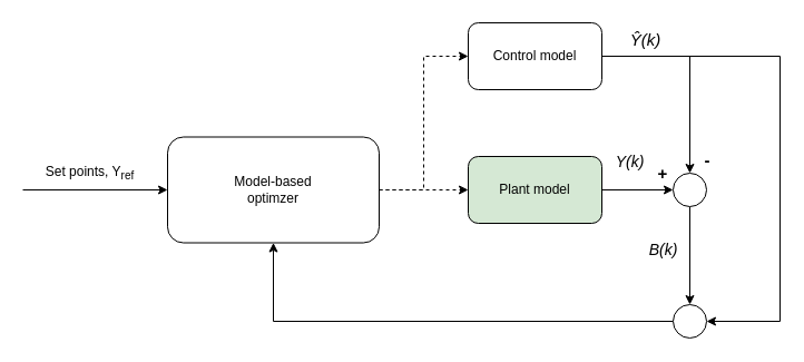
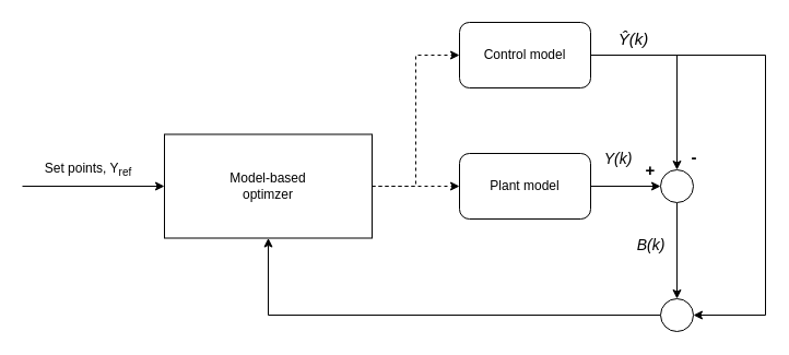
  <mxCell id="0" />
  <mxCell id="1" parent="0" />
  <mxCell id="2" style="edgeStyle=orthogonalEdgeStyle;rounded=0;orthogonalLoop=1;jettySize=auto;html=1;exitX=1;exitY=0.5;exitDx=0;exitDy=0;entryX=0.5;entryY=0;entryDx=0;entryDy=0;" edge="1" parent="1" source="4" target="8"><mxGeometry relative="1" as="geometry" /></mxCell>
  <mxCell id="3" style="edgeStyle=orthogonalEdgeStyle;rounded=0;orthogonalLoop=1;jettySize=auto;html=1;exitX=1;exitY=0.5;exitDx=0;exitDy=0;entryX=1;entryY=0.5;entryDx=0;entryDy=0;" edge="1" parent="1" source="4" target="17"><mxGeometry relative="1" as="geometry"><Array as="points"><mxPoint x="700" y="50" /><mxPoint x="700" y="288" /></Array></mxGeometry></mxCell>
  <mxCell id="4" value="Control model" style="rounded=1;whiteSpace=wrap;html=1;" vertex="1" parent="1"><mxGeometry x="420" y="20" width="120" height="60" as="geometry" /></mxCell>
  <mxCell id="5" style="edgeStyle=orthogonalEdgeStyle;rounded=0;orthogonalLoop=1;jettySize=auto;html=1;exitX=1;exitY=0.5;exitDx=0;exitDy=0;entryX=0;entryY=0.5;entryDx=0;entryDy=0;" edge="1" parent="1" source="6" target="8"><mxGeometry relative="1" as="geometry" /></mxCell>
- <mxCell id="6" value="Plant model" style="rounded=1;whiteSpace=wrap;html=1;fillColor=#d5e8d4;" vertex="1" parent="1"><mxGeometry x="420" y="140" width="120" height="60" as="geometry" /></mxCell>
+ <mxCell id="6" value="Plant model" style="rounded=1;whiteSpace=wrap;html=1;" vertex="1" parent="1"><mxGeometry x="420" y="140" width="120" height="60" as="geometry" /></mxCell>
  <mxCell id="7" style="edgeStyle=orthogonalEdgeStyle;rounded=0;orthogonalLoop=1;jettySize=auto;html=1;exitX=0.5;exitY=1;exitDx=0;exitDy=0;entryX=0.5;entryY=0;entryDx=0;entryDy=0;" edge="1" parent="1" source="8" target="17"><mxGeometry relative="1" as="geometry" /></mxCell>
  <mxCell id="8" value="" style="ellipse;whiteSpace=wrap;html=1;aspect=fixed;" vertex="1" parent="1"><mxGeometry x="604" y="155" width="30" height="30" as="geometry" /></mxCell>
  <mxCell id="9" value="&lt;font size=&quot;1&quot;&gt;&lt;b style=&quot;font-size: 15px;&quot;&gt;+&lt;/b&gt;&lt;/font&gt;" style="text;html=1;strokeColor=none;fillColor=none;align=center;verticalAlign=middle;whiteSpace=wrap;rounded=0;" vertex="1" parent="1"><mxGeometry x="560" y="137.5" width="70" height="35" as="geometry" /></mxCell>
  <mxCell id="10" value="&lt;font size=&quot;1&quot;&gt;&lt;b style=&quot;font-size: 15px;&quot;&gt;-&lt;/b&gt;&lt;/font&gt;" style="text;html=1;strokeColor=none;fillColor=none;align=center;verticalAlign=middle;whiteSpace=wrap;rounded=0;" vertex="1" parent="1"><mxGeometry x="600" y="125" width="70" height="35" as="geometry" /></mxCell>
  <mxCell id="11" style="edgeStyle=orthogonalEdgeStyle;rounded=0;orthogonalLoop=1;jettySize=auto;html=1;exitX=1;exitY=0.5;exitDx=0;exitDy=0;entryX=0;entryY=0.5;entryDx=0;entryDy=0;dashed=1;" edge="1" parent="1" source="13" target="6"><mxGeometry relative="1" as="geometry" /></mxCell>
  <mxCell id="12" style="edgeStyle=orthogonalEdgeStyle;rounded=0;orthogonalLoop=1;jettySize=auto;html=1;exitX=1;exitY=0.5;exitDx=0;exitDy=0;entryX=0;entryY=0.5;entryDx=0;entryDy=0;dashed=1;" edge="1" parent="1" source="13" target="4"><mxGeometry relative="1" as="geometry" /></mxCell>
- <mxCell id="13" value="&lt;div&gt;Model-based&lt;/div&gt;&lt;div&gt;optimzer&lt;br&gt;&lt;/div&gt;" style="rounded=1;whiteSpace=wrap;html=1;" vertex="1" parent="1"><mxGeometry x="150" y="122.5" width="190" height="95" as="geometry" /></mxCell>
+ <mxCell id="13" value="&lt;div&gt;Model-based&lt;/div&gt;&lt;div&gt;optimzer&lt;br&gt;&lt;/div&gt;" style="whiteSpace=wrap;html=1;rounded=0;" vertex="1" parent="1"><mxGeometry x="150" y="122.5" width="190" height="95" as="geometry" /></mxCell>
  <mxCell id="14" value="&lt;i&gt;&lt;font style=&quot;font-size: 14px;&quot;&gt;Y(k)&lt;/font&gt;&lt;/i&gt;" style="text;html=1;align=center;verticalAlign=middle;resizable=0;points=[];autosize=1;strokeColor=none;fillColor=none;" vertex="1" parent="1"><mxGeometry x="540" y="130" width="50" height="30" as="geometry" /></mxCell>
  <mxCell id="15" value="&lt;i&gt;&lt;font style=&quot;font-size: 15px;&quot;&gt;Ŷ(k)&lt;/font&gt;&lt;/i&gt;" style="text;html=1;align=center;verticalAlign=middle;resizable=0;points=[];autosize=1;strokeColor=none;fillColor=none;" vertex="1" parent="1"><mxGeometry x="554" y="20" width="50" height="30" as="geometry" /></mxCell>
  <mxCell id="16" style="edgeStyle=orthogonalEdgeStyle;rounded=0;orthogonalLoop=1;jettySize=auto;html=1;exitX=0;exitY=0.5;exitDx=0;exitDy=0;entryX=0.5;entryY=1;entryDx=0;entryDy=0;" edge="1" parent="1" source="17" target="13"><mxGeometry relative="1" as="geometry" /></mxCell>
  <mxCell id="17" value="" style="ellipse;whiteSpace=wrap;html=1;aspect=fixed;" vertex="1" parent="1"><mxGeometry x="604" y="273" width="30" height="30" as="geometry" /></mxCell>
  <mxCell id="18" value="" style="endArrow=classic;html=1;rounded=0;entryX=0;entryY=0.5;entryDx=0;entryDy=0;" edge="1" parent="1" target="13"><mxGeometry width="50" height="50" relative="1" as="geometry"><mxPoint x="20" y="170" as="sourcePoint" /><mxPoint x="390" y="179" as="targetPoint" /></mxGeometry></mxCell>
  <mxCell id="19" value="Set points, Y&lt;sub&gt;ref&lt;/sub&gt;" style="text;html=1;align=center;verticalAlign=middle;resizable=0;points=[];autosize=1;strokeColor=none;fillColor=none;" vertex="1" parent="1"><mxGeometry x="30" y="140" width="100" height="30" as="geometry" /></mxCell>
  <mxCell id="20" value="&lt;i&gt;&lt;font style=&quot;font-size: 14px;&quot;&gt;B(k)&lt;/font&gt;&lt;/i&gt;" style="text;html=1;align=center;verticalAlign=middle;resizable=0;points=[];autosize=1;strokeColor=none;fillColor=none;" vertex="1" parent="1"><mxGeometry x="570" y="209" width="50" height="30" as="geometry" /></mxCell>
